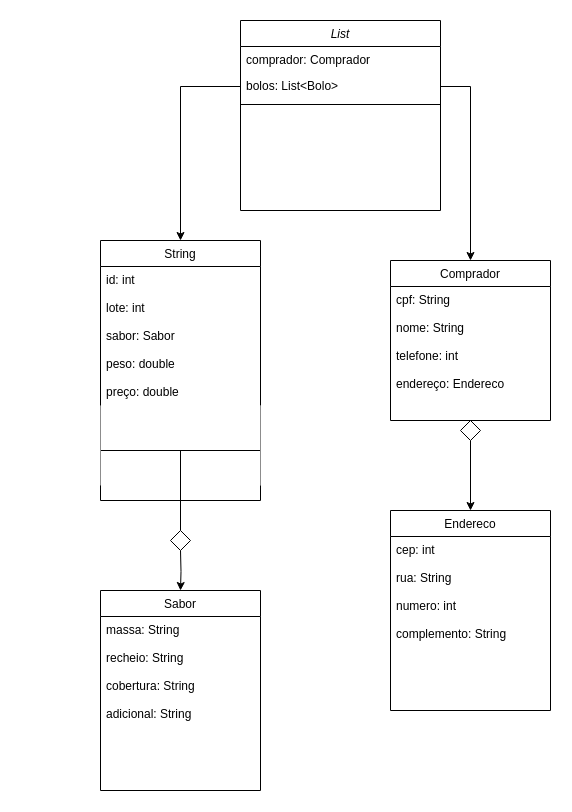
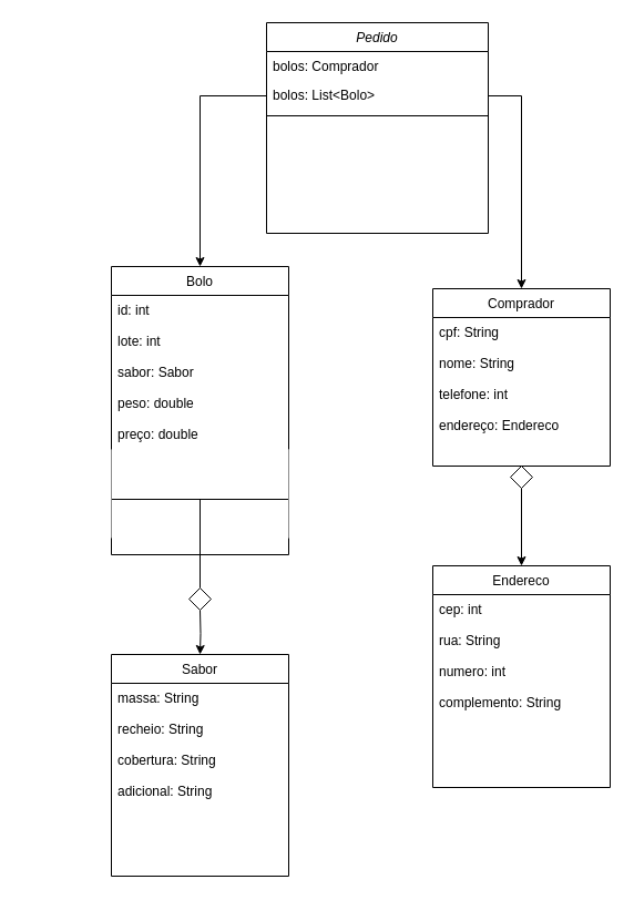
  <mxCell id="0" />
  <mxCell id="1" parent="0" />
- <mxCell id="2" value="List" style="swimlane;fontStyle=2;align=center;verticalAlign=top;childLayout=stackLayout;horizontal=1;startSize=26;horizontalStack=0;resizeParent=1;resizeLast=0;collapsible=1;marginBottom=0;rounded=0;shadow=0;strokeWidth=1;" parent="1" vertex="1"><mxGeometry x="240" y="20" width="200" height="190" as="geometry"><mxRectangle x="230" y="140" width="160" height="26" as="alternateBounds" /></mxGeometry></mxCell>
- <mxCell id="3" value="comprador: Comprador" style="text;align=left;verticalAlign=top;spacingLeft=4;spacingRight=4;overflow=hidden;rotatable=0;points=[[0,0.5],[1,0.5]];portConstraint=eastwest;" parent="2" vertex="1"><mxGeometry y="26" width="200" height="26" as="geometry" /></mxCell>
+ <mxCell id="2" value="Pedido" style="swimlane;fontStyle=2;align=center;verticalAlign=top;childLayout=stackLayout;horizontal=1;startSize=26;horizontalStack=0;resizeParent=1;resizeLast=0;collapsible=1;marginBottom=0;rounded=0;shadow=0;strokeWidth=1;" parent="1" vertex="1"><mxGeometry x="240" y="20" width="200" height="190" as="geometry"><mxRectangle x="230" y="140" width="160" height="26" as="alternateBounds" /></mxGeometry></mxCell>
+ <mxCell id="3" value="bolos: Comprador" style="text;align=left;verticalAlign=top;spacingLeft=4;spacingRight=4;overflow=hidden;rotatable=0;points=[[0,0.5],[1,0.5]];portConstraint=eastwest;" parent="2" vertex="1"><mxGeometry y="26" width="200" height="26" as="geometry" /></mxCell>
  <mxCell id="4" value="bolos: List&lt;Bolo&gt;" style="text;align=left;verticalAlign=top;spacingLeft=4;spacingRight=4;overflow=hidden;rotatable=0;points=[[0,0.5],[1,0.5]];portConstraint=eastwest;rounded=0;shadow=0;html=0;" parent="2" vertex="1"><mxGeometry y="52" width="200" height="28" as="geometry" /></mxCell>
  <mxCell id="5" value="" style="line;html=1;strokeWidth=1;align=left;verticalAlign=middle;spacingTop=-1;spacingLeft=3;spacingRight=3;rotatable=0;labelPosition=right;points=[];portConstraint=eastwest;" parent="2" vertex="1"><mxGeometry y="80" width="200" height="8" as="geometry" /></mxCell>
- <mxCell id="6" value="String" style="swimlane;fontStyle=0;align=center;verticalAlign=top;childLayout=stackLayout;horizontal=1;startSize=26;horizontalStack=0;resizeParent=1;resizeLast=0;collapsible=1;marginBottom=0;rounded=0;shadow=0;strokeWidth=1;" parent="1" vertex="1"><mxGeometry x="100" y="240" width="160" height="260" as="geometry"><mxRectangle x="130" y="380" width="160" height="26" as="alternateBounds" /></mxGeometry></mxCell>
+ <mxCell id="6" value="Bolo" style="swimlane;fontStyle=0;align=center;verticalAlign=top;childLayout=stackLayout;horizontal=1;startSize=26;horizontalStack=0;resizeParent=1;resizeLast=0;collapsible=1;marginBottom=0;rounded=0;shadow=0;strokeWidth=1;" parent="1" vertex="1"><mxGeometry x="100" y="240" width="160" height="260" as="geometry"><mxRectangle x="130" y="380" width="160" height="26" as="alternateBounds" /></mxGeometry></mxCell>
  <mxCell id="7" value="id: int&#10;&#10;lote: int&#10;&#10;sabor: Sabor&#10;&#10;peso: double&#10;&#10;preço: double" style="text;align=left;verticalAlign=top;spacingLeft=4;spacingRight=4;overflow=hidden;rotatable=0;points=[[0,0.5],[1,0.5]];portConstraint=eastwest;rounded=0;shadow=0;html=0;" parent="6" vertex="1"><mxGeometry y="26" width="160" height="234" as="geometry" /></mxCell>
  <mxCell id="8" style="edgeStyle=orthogonalEdgeStyle;rounded=0;orthogonalLoop=1;jettySize=auto;html=1;exitX=0.5;exitY=1;exitDx=0;exitDy=0;startArrow=none;" parent="1" source="16" target="11" edge="1"><mxGeometry relative="1" as="geometry" /></mxCell>
  <mxCell id="9" value="Comprador" style="swimlane;fontStyle=0;align=center;verticalAlign=top;childLayout=stackLayout;horizontal=1;startSize=26;horizontalStack=0;resizeParent=1;resizeLast=0;collapsible=1;marginBottom=0;rounded=0;shadow=0;strokeWidth=1;" parent="1" vertex="1"><mxGeometry x="390" y="260" width="160" height="160" as="geometry"><mxRectangle x="340" y="380" width="170" height="26" as="alternateBounds" /></mxGeometry></mxCell>
  <mxCell id="10" value="cpf: String&#10;&#10;nome: String&#10;&#10;telefone: int&#10;&#10;endereço: Endereco" style="text;align=left;verticalAlign=top;spacingLeft=4;spacingRight=4;overflow=hidden;rotatable=0;points=[[0,0.5],[1,0.5]];portConstraint=eastwest;" parent="9" vertex="1"><mxGeometry y="26" width="160" height="124" as="geometry" /></mxCell>
  <mxCell id="11" value="Endereco" style="swimlane;fontStyle=0;align=center;verticalAlign=top;childLayout=stackLayout;horizontal=1;startSize=26;horizontalStack=0;resizeParent=1;resizeLast=0;collapsible=1;marginBottom=0;rounded=0;shadow=0;strokeWidth=1;" parent="1" vertex="1"><mxGeometry x="390" y="510" width="160" height="200" as="geometry"><mxRectangle x="340" y="380" width="170" height="26" as="alternateBounds" /></mxGeometry></mxCell>
  <mxCell id="12" value="cep: int&#10;&#10;rua: String&#10;&#10;numero: int&#10;&#10;complemento: String&#10;" style="text;align=left;verticalAlign=top;spacingLeft=4;spacingRight=4;overflow=hidden;rotatable=0;points=[[0,0.5],[1,0.5]];portConstraint=eastwest;" parent="11" vertex="1"><mxGeometry y="26" width="160" height="164" as="geometry" /></mxCell>
  <mxCell id="13" style="edgeStyle=orthogonalEdgeStyle;rounded=0;orthogonalLoop=1;jettySize=auto;html=1;entryX=0.5;entryY=0;entryDx=0;entryDy=0;" parent="1" source="4" target="6" edge="1"><mxGeometry relative="1" as="geometry" /></mxCell>
  <mxCell id="14" style="edgeStyle=orthogonalEdgeStyle;rounded=0;orthogonalLoop=1;jettySize=auto;html=1;entryX=0.5;entryY=0;entryDx=0;entryDy=0;" parent="1" source="4" target="9" edge="1"><mxGeometry relative="1" as="geometry" /></mxCell>
  <mxCell id="15" value="" style="edgeStyle=orthogonalEdgeStyle;rounded=0;orthogonalLoop=1;jettySize=auto;html=1;exitX=0.5;exitY=1;exitDx=0;exitDy=0;endArrow=none;" parent="1" source="9" target="16" edge="1"><mxGeometry relative="1" as="geometry"><mxPoint x="470" y="420" as="sourcePoint" /><mxPoint x="470" y="510" as="targetPoint" /><Array as="points"><mxPoint x="470" y="430" /><mxPoint x="470" y="430" /></Array></mxGeometry></mxCell>
  <mxCell id="16" value="" style="rhombus;whiteSpace=wrap;html=1;" parent="1" vertex="1"><mxGeometry x="460" y="420" width="20" height="20" as="geometry" /></mxCell>
  <mxCell id="17" style="edgeStyle=orthogonalEdgeStyle;rounded=0;orthogonalLoop=1;jettySize=auto;html=1;exitX=0.5;exitY=1;exitDx=0;exitDy=0;startArrow=none;" parent="1" target="18" edge="1"><mxGeometry relative="1" as="geometry"><mxPoint x="180" y="550" as="sourcePoint" /></mxGeometry></mxCell>
  <mxCell id="18" value="Sabor" style="swimlane;fontStyle=0;align=center;verticalAlign=top;childLayout=stackLayout;horizontal=1;startSize=26;horizontalStack=0;resizeParent=1;resizeLast=0;collapsible=1;marginBottom=0;rounded=0;shadow=0;strokeWidth=1;" parent="1" vertex="1"><mxGeometry x="100" y="590" width="160" height="200" as="geometry"><mxRectangle x="340" y="380" width="170" height="26" as="alternateBounds" /></mxGeometry></mxCell>
  <mxCell id="19" value="massa: String&#10;&#10;recheio: String&#10;&#10;cobertura: String&#10;&#10;adicional: String" style="text;align=left;verticalAlign=top;spacingLeft=4;spacingRight=4;overflow=hidden;rotatable=0;points=[[0,0.5],[1,0.5]];portConstraint=eastwest;" parent="18" vertex="1"><mxGeometry y="26" width="160" height="164" as="geometry" /></mxCell>
  <mxCell id="20" value="" style="edgeStyle=orthogonalEdgeStyle;rounded=0;orthogonalLoop=1;jettySize=auto;html=1;startArrow=none;endArrow=none;" parent="1" target="21" edge="1"><mxGeometry relative="1" as="geometry"><mxPoint x="180" y="500" as="sourcePoint" /><mxPoint x="180" y="500" as="targetPoint" /><Array as="points"><mxPoint x="180" y="450" /><mxPoint x="180" y="450" /></Array></mxGeometry></mxCell>
  <mxCell id="21" value="" style="rhombus;whiteSpace=wrap;html=1;" parent="1" vertex="1"><mxGeometry x="170" y="530" width="20" height="20" as="geometry" /></mxCell>
  <mxCell id="22" value="" style="endArrow=none;html=1;rounded=0;" parent="1" edge="1"><mxGeometry width="50" height="50" relative="1" as="geometry"><mxPoint x="30" y="450" as="sourcePoint" /><mxPoint x="310" y="450" as="targetPoint" /></mxGeometry></mxCell>
  <mxCell id="23" value="" style="whiteSpace=wrap;html=1;aspect=fixed;strokeWidth=0;strokeColor=#FFFFFF;" parent="1" vertex="1"><mxGeometry x="20" y="405" width="80" height="80" as="geometry" /></mxCell>
  <mxCell id="24" value="" style="whiteSpace=wrap;html=1;aspect=fixed;strokeWidth=0;strokeColor=#FFFFFF;" vertex="1" parent="1"><mxGeometry x="260" y="405" width="80" height="80" as="geometry" /></mxCell>
